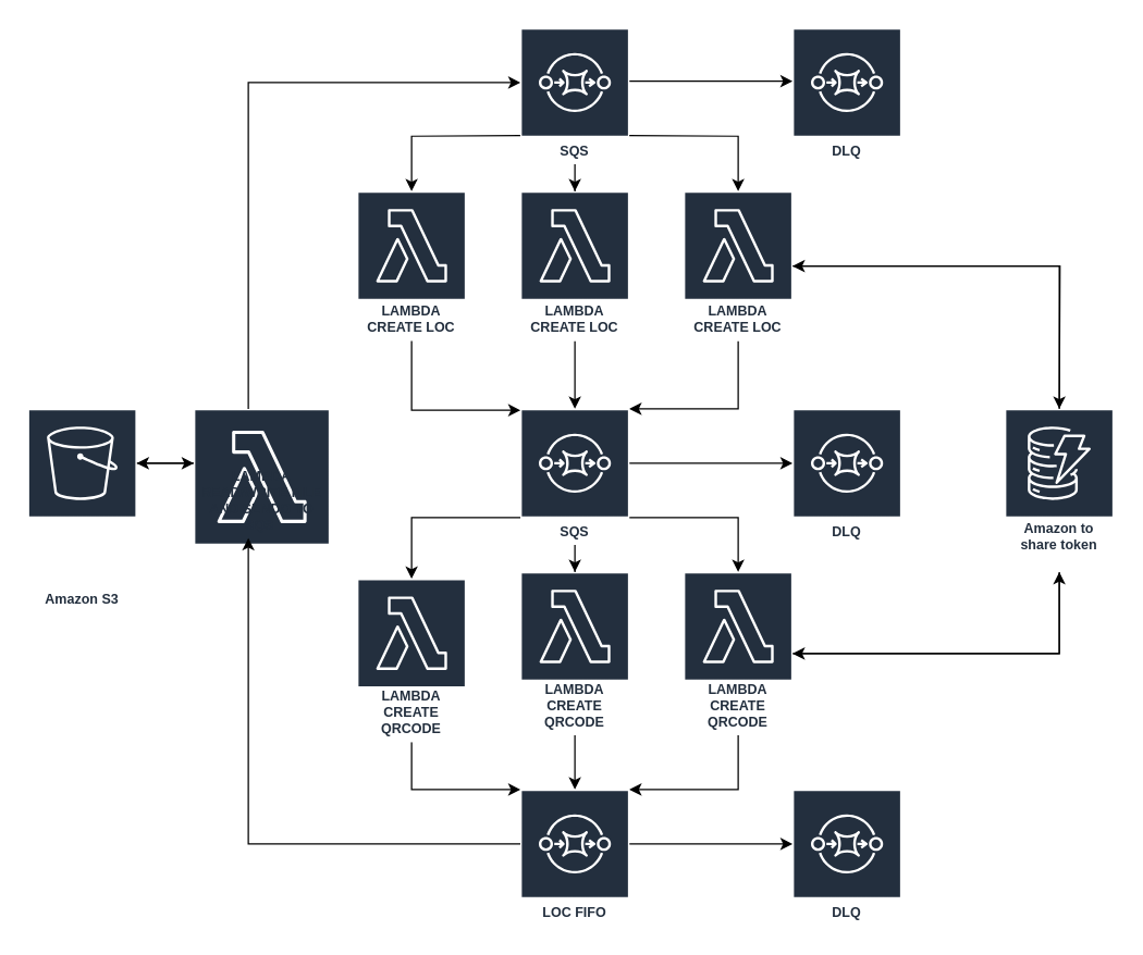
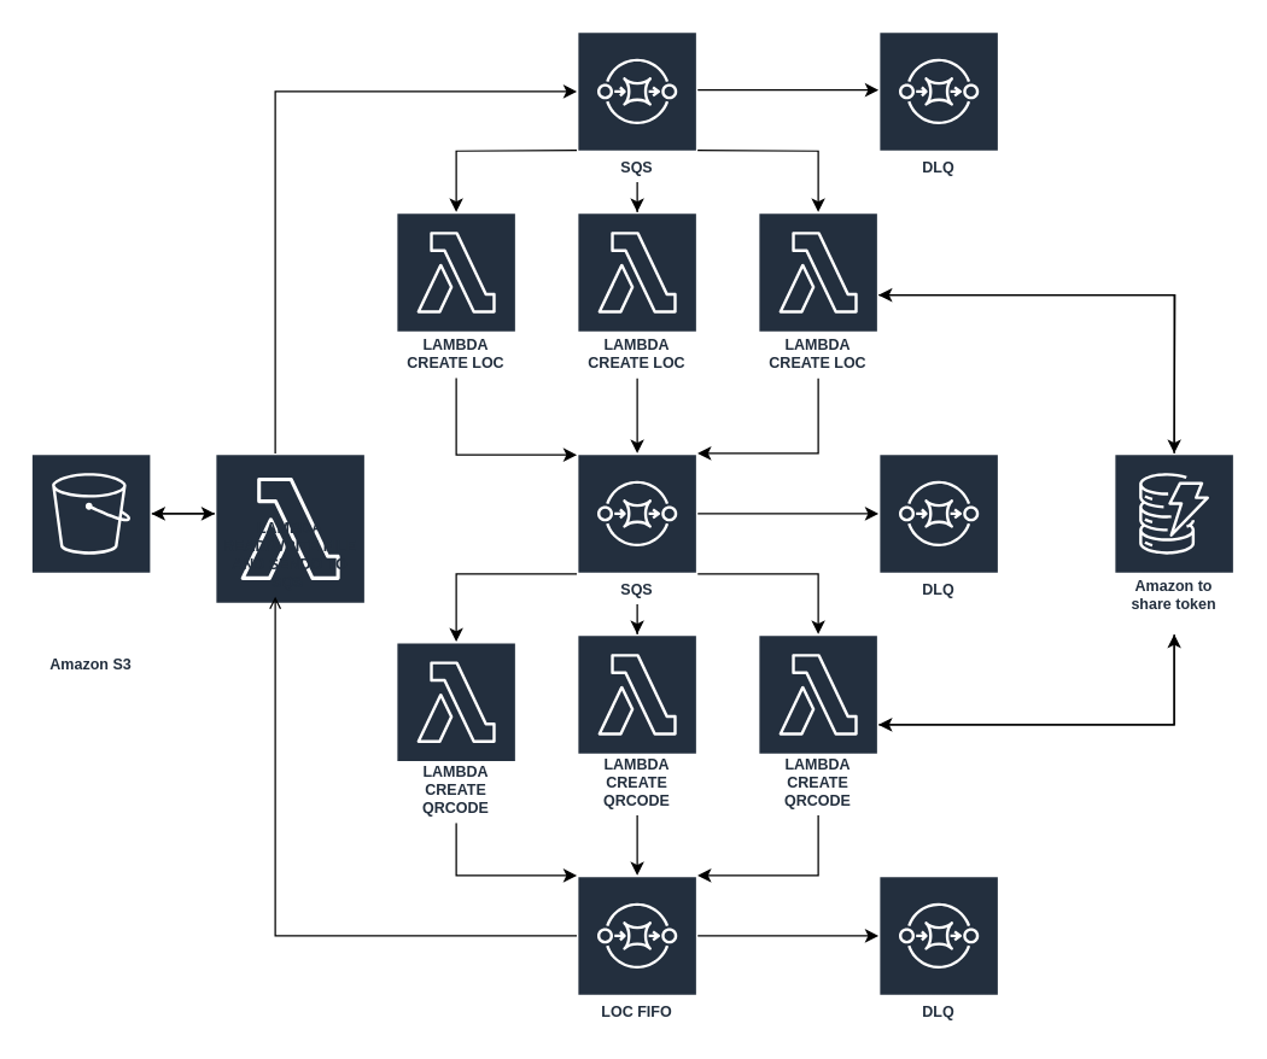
  <mxCell id="0" />
  <mxCell id="1" parent="0" />
  <mxCell id="2" style="edgeStyle=orthogonalEdgeStyle;rounded=0;orthogonalLoop=1;jettySize=auto;html=1;" parent="1" source="3" target="6" edge="1"><mxGeometry relative="1" as="geometry"><Array as="points"><mxPoint x="102" y="340" /><mxPoint x="102" y="340" /></Array></mxGeometry></mxCell>
  <mxCell id="3" value="Amazon S3" style="sketch=0;outlineConnect=0;fontColor=#232F3E;gradientColor=none;strokeColor=#ffffff;fillColor=#232F3E;dashed=0;verticalLabelPosition=middle;verticalAlign=bottom;align=center;html=1;whiteSpace=wrap;fontSize=10;fontStyle=1;spacing=3;shape=mxgraph.aws4.productIcon;prIcon=mxgraph.aws4.s3;" parent="1" vertex="1"><mxGeometry x="20" y="300" width="80" height="150" as="geometry" /></mxCell>
  <mxCell id="4" style="edgeStyle=orthogonalEdgeStyle;rounded=0;orthogonalLoop=1;jettySize=auto;html=1;" parent="1" source="6" target="3" edge="1"><mxGeometry relative="1" as="geometry"><Array as="points"><mxPoint x="102" y="340" /><mxPoint x="102" y="340" /></Array></mxGeometry></mxCell>
  <mxCell id="5" style="edgeStyle=orthogonalEdgeStyle;rounded=0;orthogonalLoop=1;jettySize=auto;html=1;" parent="1" source="6" target="11" edge="1"><mxGeometry relative="1" as="geometry"><Array as="points"><mxPoint x="182" y="60" /></Array></mxGeometry></mxCell>
  <mxCell id="6" value="LAMBDA READ/WRITE FILE AND SENDO TO SQS&amp;nbsp;" style="sketch=0;outlineConnect=0;fontColor=#232F3E;gradientColor=none;strokeColor=#ffffff;fillColor=#232F3E;dashed=0;verticalLabelPosition=middle;verticalAlign=bottom;align=center;html=1;whiteSpace=wrap;fontSize=10;fontStyle=1;spacing=3;shape=mxgraph.aws4.productIcon;prIcon=mxgraph.aws4.lambda;" parent="1" vertex="1"><mxGeometry x="142" y="300" width="100" height="95" as="geometry" /></mxCell>
  <mxCell id="7" style="edgeStyle=orthogonalEdgeStyle;rounded=0;orthogonalLoop=1;jettySize=auto;html=1;" parent="1" target="16" edge="1"><mxGeometry relative="1" as="geometry"><mxPoint x="382" y="99" as="sourcePoint" /><mxPoint x="302" y="249" as="targetPoint" /></mxGeometry></mxCell>
  <mxCell id="8" style="edgeStyle=orthogonalEdgeStyle;rounded=0;orthogonalLoop=1;jettySize=auto;html=1;" parent="1" source="11" target="14" edge="1"><mxGeometry relative="1" as="geometry" /></mxCell>
  <mxCell id="9" style="edgeStyle=orthogonalEdgeStyle;rounded=0;orthogonalLoop=1;jettySize=auto;html=1;" parent="1" target="19" edge="1"><mxGeometry relative="1" as="geometry"><mxPoint x="461" y="99" as="sourcePoint" /><mxPoint x="551" y="239" as="targetPoint" /></mxGeometry></mxCell>
  <mxCell id="10" style="edgeStyle=orthogonalEdgeStyle;rounded=0;orthogonalLoop=1;jettySize=auto;html=1;" parent="1" edge="1"><mxGeometry relative="1" as="geometry"><mxPoint x="462" y="59" as="sourcePoint" /><mxPoint x="582" y="59" as="targetPoint" /></mxGeometry></mxCell>
  <mxCell id="11" value="SQS" style="sketch=0;outlineConnect=0;fontColor=#232F3E;gradientColor=none;strokeColor=#ffffff;fillColor=#232F3E;dashed=0;verticalLabelPosition=middle;verticalAlign=bottom;align=center;html=1;whiteSpace=wrap;fontSize=10;fontStyle=1;spacing=3;shape=mxgraph.aws4.productIcon;prIcon=mxgraph.aws4.sqs;" parent="1" vertex="1"><mxGeometry x="382" y="20" width="80" height="100" as="geometry" /></mxCell>
  <mxCell id="12" value="DLQ" style="sketch=0;outlineConnect=0;fontColor=#232F3E;gradientColor=none;strokeColor=#ffffff;fillColor=#232F3E;dashed=0;verticalLabelPosition=middle;verticalAlign=bottom;align=center;html=1;whiteSpace=wrap;fontSize=10;fontStyle=1;spacing=3;shape=mxgraph.aws4.productIcon;prIcon=mxgraph.aws4.sqs;" parent="1" vertex="1"><mxGeometry x="582" y="20" width="80" height="100" as="geometry" /></mxCell>
  <mxCell id="13" style="edgeStyle=orthogonalEdgeStyle;rounded=0;orthogonalLoop=1;jettySize=auto;html=1;" parent="1" source="14" target="24" edge="1"><mxGeometry relative="1" as="geometry" /></mxCell>
  <mxCell id="14" value="LAMBDA CREATE LOC" style="sketch=0;outlineConnect=0;fontColor=#232F3E;gradientColor=none;strokeColor=#ffffff;fillColor=#232F3E;dashed=0;verticalLabelPosition=middle;verticalAlign=bottom;align=center;html=1;whiteSpace=wrap;fontSize=10;fontStyle=1;spacing=3;shape=mxgraph.aws4.productIcon;prIcon=mxgraph.aws4.lambda;" parent="1" vertex="1"><mxGeometry x="382" y="140" width="80" height="110" as="geometry" /></mxCell>
  <mxCell id="15" style="edgeStyle=orthogonalEdgeStyle;rounded=0;orthogonalLoop=1;jettySize=auto;html=1;" parent="1" target="24" edge="1"><mxGeometry relative="1" as="geometry"><mxPoint x="302" y="171" as="sourcePoint" /><mxPoint x="382" y="301" as="targetPoint" /><Array as="points"><mxPoint x="302" y="301" /></Array></mxGeometry></mxCell>
  <mxCell id="16" value="LAMBDA CREATE LOC" style="sketch=0;outlineConnect=0;fontColor=#232F3E;gradientColor=none;strokeColor=#ffffff;fillColor=#232F3E;dashed=0;verticalLabelPosition=middle;verticalAlign=bottom;align=center;html=1;whiteSpace=wrap;fontSize=10;fontStyle=1;spacing=3;shape=mxgraph.aws4.productIcon;prIcon=mxgraph.aws4.lambda;" parent="1" vertex="1"><mxGeometry x="262" y="140" width="80" height="110" as="geometry" /></mxCell>
  <mxCell id="17" style="edgeStyle=orthogonalEdgeStyle;rounded=0;orthogonalLoop=1;jettySize=auto;html=1;" parent="1" source="19" target="24" edge="1"><mxGeometry relative="1" as="geometry"><Array as="points"><mxPoint x="542" y="300" /></Array></mxGeometry></mxCell>
  <mxCell id="18" style="edgeStyle=orthogonalEdgeStyle;rounded=0;orthogonalLoop=1;jettySize=auto;html=1;" parent="1" source="19" edge="1"><mxGeometry relative="1" as="geometry"><mxPoint x="778" y="300" as="targetPoint" /></mxGeometry></mxCell>
  <mxCell id="19" value="LAMBDA CREATE LOC" style="sketch=0;outlineConnect=0;fontColor=#232F3E;gradientColor=none;strokeColor=#ffffff;fillColor=#232F3E;dashed=0;verticalLabelPosition=middle;verticalAlign=bottom;align=center;html=1;whiteSpace=wrap;fontSize=10;fontStyle=1;spacing=3;shape=mxgraph.aws4.productIcon;prIcon=mxgraph.aws4.lambda;" parent="1" vertex="1"><mxGeometry x="502" y="140" width="80" height="110" as="geometry" /></mxCell>
  <mxCell id="20" style="edgeStyle=orthogonalEdgeStyle;rounded=0;orthogonalLoop=1;jettySize=auto;html=1;" parent="1" edge="1"><mxGeometry relative="1" as="geometry"><mxPoint x="462" y="340" as="sourcePoint" /><mxPoint x="582" y="340" as="targetPoint" /></mxGeometry></mxCell>
  <mxCell id="21" style="edgeStyle=orthogonalEdgeStyle;rounded=0;orthogonalLoop=1;jettySize=auto;html=1;" parent="1" source="24" target="27" edge="1"><mxGeometry relative="1" as="geometry" /></mxCell>
  <mxCell id="22" style="edgeStyle=orthogonalEdgeStyle;rounded=0;orthogonalLoop=1;jettySize=auto;html=1;" parent="1" source="24" target="29" edge="1"><mxGeometry relative="1" as="geometry"><Array as="points"><mxPoint x="302" y="380" /></Array></mxGeometry></mxCell>
  <mxCell id="23" style="edgeStyle=orthogonalEdgeStyle;rounded=0;orthogonalLoop=1;jettySize=auto;html=1;" parent="1" source="24" target="32" edge="1"><mxGeometry relative="1" as="geometry"><Array as="points"><mxPoint x="542" y="380" /></Array></mxGeometry></mxCell>
  <mxCell id="24" value="SQS" style="sketch=0;outlineConnect=0;fontColor=#232F3E;gradientColor=none;strokeColor=#ffffff;fillColor=#232F3E;dashed=0;verticalLabelPosition=middle;verticalAlign=bottom;align=center;html=1;whiteSpace=wrap;fontSize=10;fontStyle=1;spacing=3;shape=mxgraph.aws4.productIcon;prIcon=mxgraph.aws4.sqs;" parent="1" vertex="1"><mxGeometry x="382" y="300" width="80" height="100" as="geometry" /></mxCell>
  <mxCell id="25" value="DLQ" style="sketch=0;outlineConnect=0;fontColor=#232F3E;gradientColor=none;strokeColor=#ffffff;fillColor=#232F3E;dashed=0;verticalLabelPosition=middle;verticalAlign=bottom;align=center;html=1;whiteSpace=wrap;fontSize=10;fontStyle=1;spacing=3;shape=mxgraph.aws4.productIcon;prIcon=mxgraph.aws4.sqs;" parent="1" vertex="1"><mxGeometry x="582" y="300" width="80" height="100" as="geometry" /></mxCell>
  <mxCell id="26" style="edgeStyle=orthogonalEdgeStyle;rounded=0;orthogonalLoop=1;jettySize=auto;html=1;" parent="1" source="27" target="35" edge="1"><mxGeometry relative="1" as="geometry" /></mxCell>
  <mxCell id="27" value="LAMBDA CREATE QRCODE" style="sketch=0;outlineConnect=0;fontColor=#232F3E;gradientColor=none;strokeColor=#ffffff;fillColor=#232F3E;dashed=0;verticalLabelPosition=middle;verticalAlign=bottom;align=center;html=1;whiteSpace=wrap;fontSize=10;fontStyle=1;spacing=3;shape=mxgraph.aws4.productIcon;prIcon=mxgraph.aws4.lambda;" parent="1" vertex="1"><mxGeometry x="382" y="420" width="80" height="120" as="geometry" /></mxCell>
  <mxCell id="28" style="edgeStyle=orthogonalEdgeStyle;rounded=0;orthogonalLoop=1;jettySize=auto;html=1;" parent="1" source="29" target="35" edge="1"><mxGeometry relative="1" as="geometry"><Array as="points"><mxPoint x="302" y="580" /></Array></mxGeometry></mxCell>
  <mxCell id="29" value="LAMBDA CREATE QRCODE" style="sketch=0;outlineConnect=0;fontColor=#232F3E;gradientColor=none;strokeColor=#ffffff;fillColor=#232F3E;dashed=0;verticalLabelPosition=middle;verticalAlign=bottom;align=center;html=1;whiteSpace=wrap;fontSize=10;fontStyle=1;spacing=3;shape=mxgraph.aws4.productIcon;prIcon=mxgraph.aws4.lambda;" parent="1" vertex="1"><mxGeometry x="262" y="425" width="80" height="120" as="geometry" /></mxCell>
  <mxCell id="30" style="edgeStyle=orthogonalEdgeStyle;rounded=0;orthogonalLoop=1;jettySize=auto;html=1;" parent="1" source="32" target="35" edge="1"><mxGeometry relative="1" as="geometry"><Array as="points"><mxPoint x="542" y="580" /></Array></mxGeometry></mxCell>
  <mxCell id="31" style="edgeStyle=orthogonalEdgeStyle;rounded=0;orthogonalLoop=1;jettySize=auto;html=1;" parent="1" source="32" edge="1"><mxGeometry relative="1" as="geometry"><Array as="points"><mxPoint x="778" y="480" /></Array><mxPoint x="778" y="420" as="targetPoint" /></mxGeometry></mxCell>
  <mxCell id="32" value="LAMBDA CREATE QRCODE" style="sketch=0;outlineConnect=0;fontColor=#232F3E;gradientColor=none;strokeColor=#ffffff;fillColor=#232F3E;dashed=0;verticalLabelPosition=middle;verticalAlign=bottom;align=center;html=1;whiteSpace=wrap;fontSize=10;fontStyle=1;spacing=3;shape=mxgraph.aws4.productIcon;prIcon=mxgraph.aws4.lambda;" parent="1" vertex="1"><mxGeometry x="502" y="420" width="80" height="120" as="geometry" /></mxCell>
  <mxCell id="33" style="edgeStyle=orthogonalEdgeStyle;rounded=0;orthogonalLoop=1;jettySize=auto;html=1;" parent="1" source="35" target="36" edge="1"><mxGeometry relative="1" as="geometry"><Array as="points"><mxPoint x="532" y="620" /><mxPoint x="532" y="620" /></Array></mxGeometry></mxCell>
- <mxCell id="34" style="edgeStyle=orthogonalEdgeStyle;rounded=0;orthogonalLoop=1;jettySize=auto;html=1;" parent="1" source="35" target="6" edge="1"><mxGeometry relative="1" as="geometry"><Array as="points"><mxPoint x="182" y="620" /></Array></mxGeometry></mxCell>
+ <mxCell id="34" style="edgeStyle=orthogonalEdgeStyle;rounded=0;orthogonalLoop=1;jettySize=auto;html=1;endArrow=open;" parent="1" source="35" target="6" edge="1"><mxGeometry relative="1" as="geometry"><Array as="points"><mxPoint x="182" y="620" /></Array></mxGeometry></mxCell>
  <mxCell id="35" value="LOC FIFO" style="sketch=0;outlineConnect=0;fontColor=#232F3E;gradientColor=none;strokeColor=#ffffff;fillColor=#232F3E;dashed=0;verticalLabelPosition=middle;verticalAlign=bottom;align=center;html=1;whiteSpace=wrap;fontSize=10;fontStyle=1;spacing=3;shape=mxgraph.aws4.productIcon;prIcon=mxgraph.aws4.sqs;" parent="1" vertex="1"><mxGeometry x="382" y="580" width="80" height="100" as="geometry" /></mxCell>
  <mxCell id="36" value="DLQ" style="sketch=0;outlineConnect=0;fontColor=#232F3E;gradientColor=none;strokeColor=#ffffff;fillColor=#232F3E;dashed=0;verticalLabelPosition=middle;verticalAlign=bottom;align=center;html=1;whiteSpace=wrap;fontSize=10;fontStyle=1;spacing=3;shape=mxgraph.aws4.productIcon;prIcon=mxgraph.aws4.sqs;" parent="1" vertex="1"><mxGeometry x="582" y="580" width="80" height="100" as="geometry" /></mxCell>
  <mxCell id="37" style="edgeStyle=orthogonalEdgeStyle;rounded=0;orthogonalLoop=1;jettySize=auto;html=1;" parent="1" target="19" edge="1"><mxGeometry relative="1" as="geometry"><Array as="points"><mxPoint x="778" y="195" /></Array><mxPoint x="778" y="300" as="sourcePoint" /></mxGeometry></mxCell>
  <mxCell id="38" style="edgeStyle=orthogonalEdgeStyle;rounded=0;orthogonalLoop=1;jettySize=auto;html=1;" parent="1" target="32" edge="1"><mxGeometry relative="1" as="geometry"><Array as="points"><mxPoint x="778" y="480" /></Array><mxPoint x="778" y="420" as="sourcePoint" /></mxGeometry></mxCell>
  <mxCell id="39" value="Amazon to share token" style="sketch=0;outlineConnect=0;fontColor=#232F3E;gradientColor=none;strokeColor=#ffffff;fillColor=#232F3E;dashed=0;verticalLabelPosition=middle;verticalAlign=bottom;align=center;html=1;whiteSpace=wrap;fontSize=10;fontStyle=1;spacing=3;shape=mxgraph.aws4.productIcon;prIcon=mxgraph.aws4.dynamodb;" vertex="1" parent="1"><mxGeometry x="738" y="300" width="80" height="110" as="geometry" /></mxCell>
